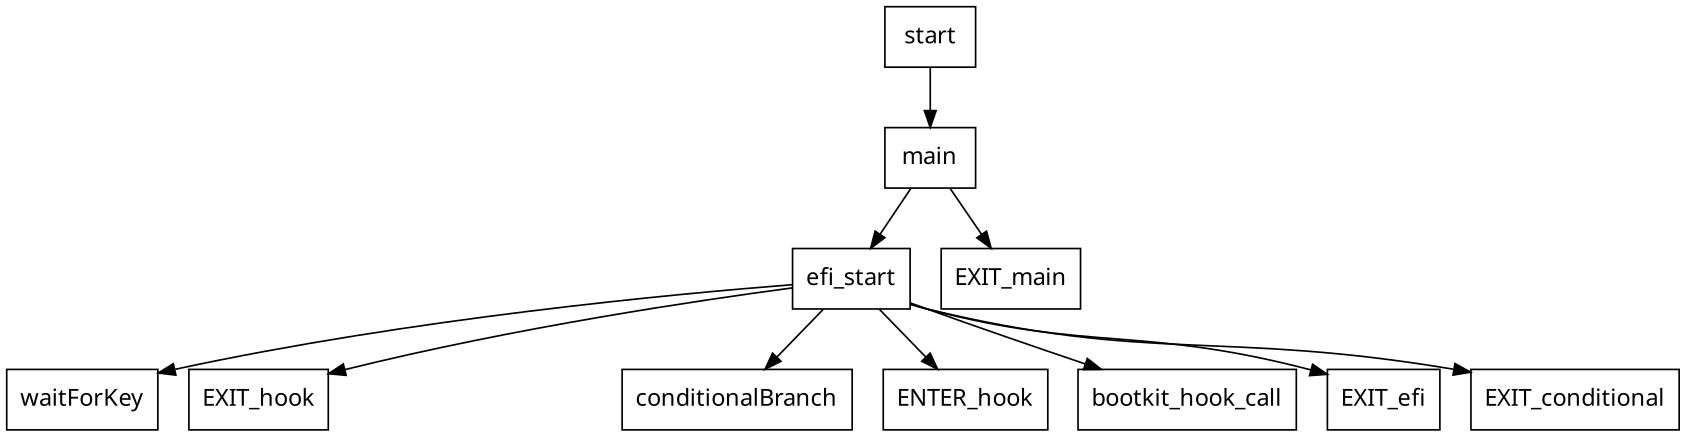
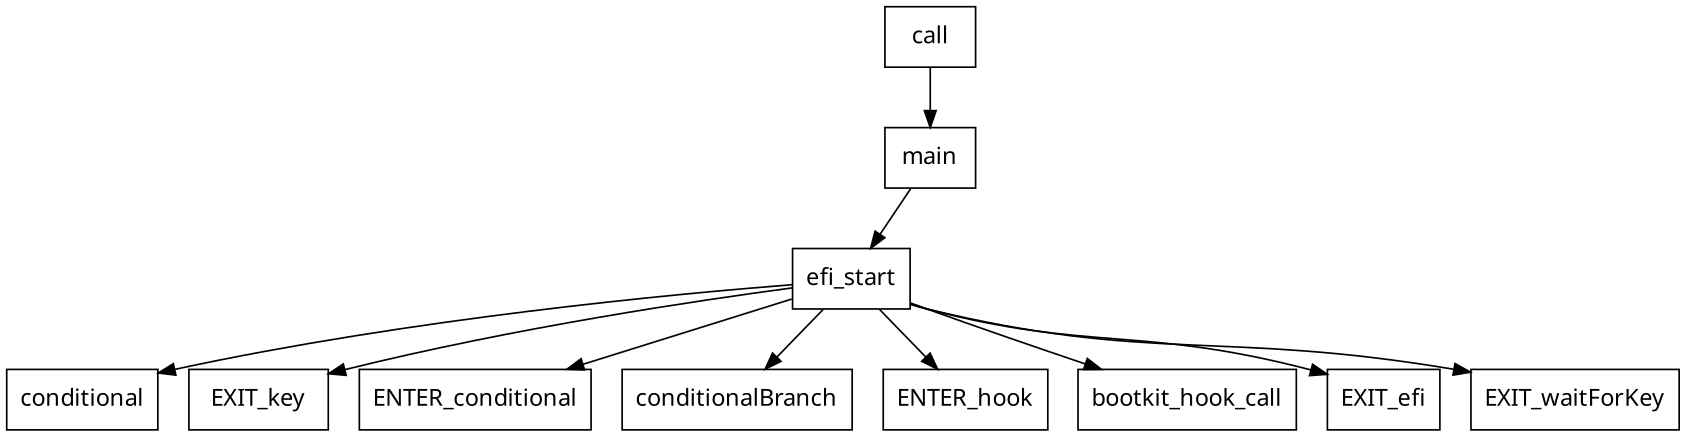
  digraph {
    fontname="Noto Sans"
    rankdir=TB
    node [fontname="Noto Sans" shape=box]
    edge [fontname="Noto Sans"]
-   n1 [label=start]
+   n1 [label=call]
    n2 [label=main]
    n3 [label=efi_start]
-   n4 [label=EXIT_main]
-   n5 [label=waitForKey]
-   n6 [label=EXIT_hook]
+   n5 [label=conditional]
+   n6 [label=EXIT_key]
+   n7 [label=ENTER_conditional]
    n8 [label=conditionalBranch]
    n9 [label=ENTER_hook]
    n10 [label=bootkit_hook_call]
    n11 [label=EXIT_efi]
-   n12 [label=EXIT_conditional]
+   n12 [label=EXIT_waitForKey]
    n1 -> n2
    n2 -> n3
-   n2 -> n4
    n3 -> n5
    n3 -> n6
+   n3 -> n7
    n3 -> n8
    n3 -> n9
    n3 -> n10
    n3 -> n11
    n3 -> n12
  }
